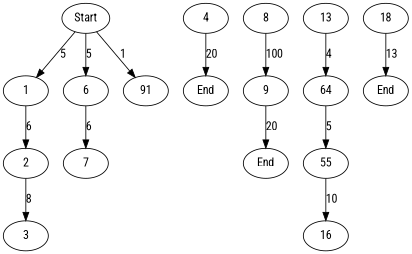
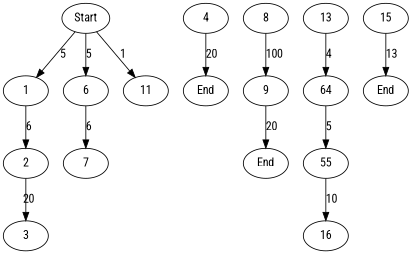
  strict digraph {
    fontname="Roboto Condensed"
    node [fontname="Roboto Condensed"]
    edge [fontname="Roboto Condensed"]
    n1 [label=Start]
    1
    6
-   11 [label=91]
+   11
    2
    7
    3
    n8 [label=End]
    4
    8
    9
    n12 [label=End]
    n13 [label=64]
    13
    n15 [label=55]
    16
    n17 [label=End]
-   18
+   18 [label=15]
    n1 -> 1 [label=5]
    n1 -> 6 [label=5]
    n1 -> 11 [label=1]
    1 -> 2 [label=6]
    6 -> 7 [label=6]
-   2 -> 3 [label=8]
+   2 -> 3 [label=20]
    4 -> n8 [label=20]
    8 -> 9 [label=100]
    9 -> n12 [label=20]
    n13 -> n15 [label=5]
    13 -> n13 [label=4]
    n15 -> 16 [label=10]
    18 -> n17 [label=13]
  }
